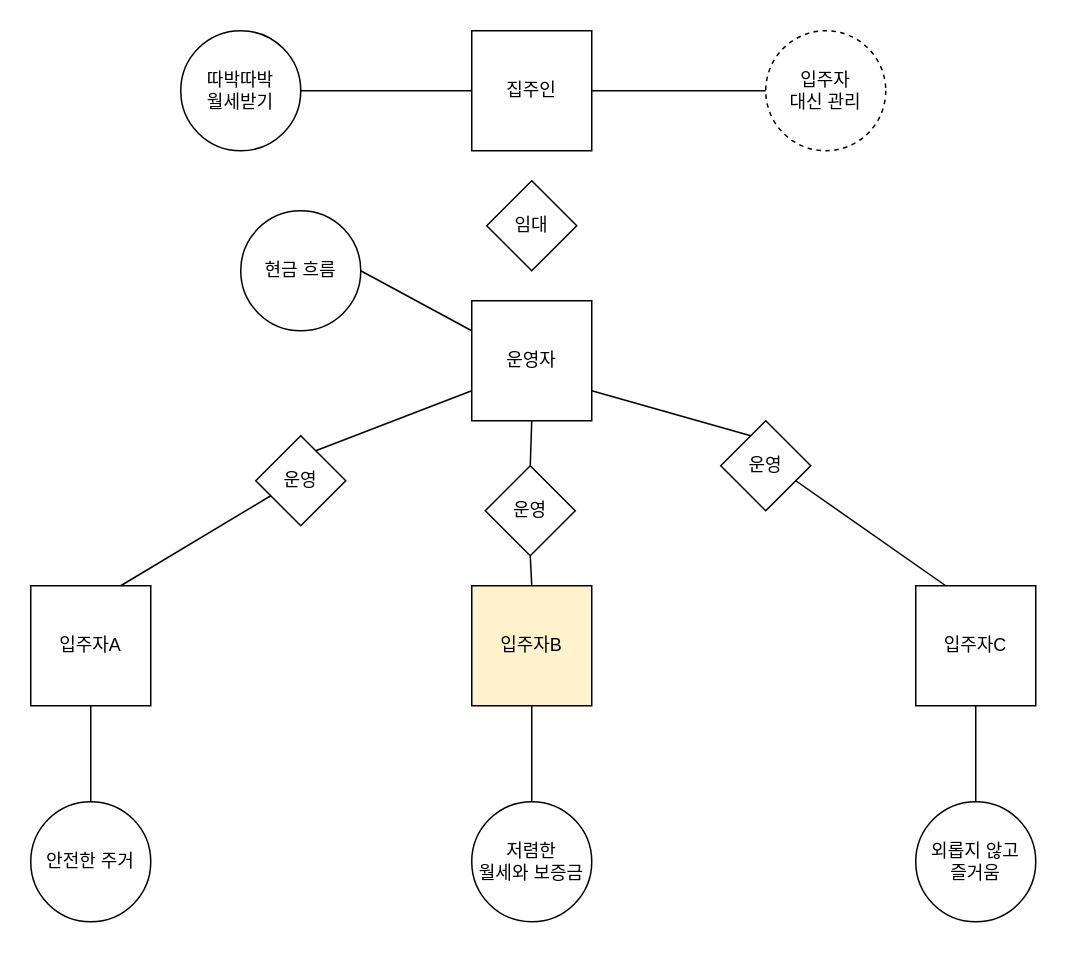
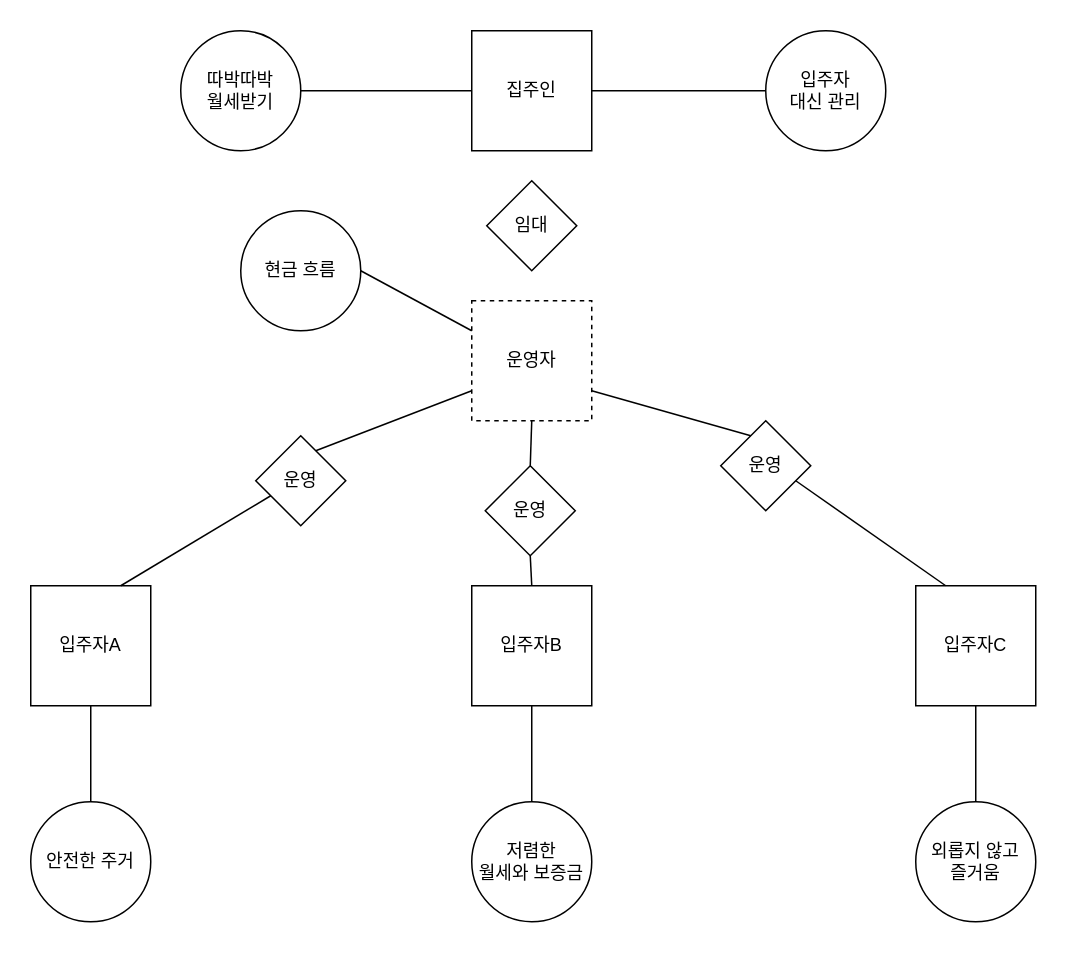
  <mxCell id="0" />
  <mxCell id="1" parent="0" />
- <mxCell id="2" value="운영자" style="whiteSpace=wrap;html=1;aspect=fixed;" vertex="1" parent="1"><mxGeometry x="314" y="200" width="80" height="80" as="geometry" /></mxCell>
+ <mxCell id="2" value="운영자" style="whiteSpace=wrap;html=1;aspect=fixed;dashed=1;" vertex="1" parent="1"><mxGeometry x="314" y="200" width="80" height="80" as="geometry" /></mxCell>
  <mxCell id="3" value="집주인" style="whiteSpace=wrap;html=1;aspect=fixed;" vertex="1" parent="1"><mxGeometry x="314" y="20" width="80" height="80" as="geometry" /></mxCell>
  <mxCell id="4" value="입주자A" style="whiteSpace=wrap;html=1;aspect=fixed;" vertex="1" parent="1"><mxGeometry x="20" y="390" width="80" height="80" as="geometry" /></mxCell>
- <mxCell id="5" value="입주자B" style="whiteSpace=wrap;html=1;aspect=fixed;fillColor=#fff2cc;" vertex="1" parent="1"><mxGeometry x="314" y="390" width="80" height="80" as="geometry" /></mxCell>
+ <mxCell id="5" value="입주자B" style="whiteSpace=wrap;html=1;aspect=fixed;" vertex="1" parent="1"><mxGeometry x="314" y="390" width="80" height="80" as="geometry" /></mxCell>
  <mxCell id="6" value="입주자C" style="whiteSpace=wrap;html=1;aspect=fixed;" vertex="1" parent="1"><mxGeometry x="610" y="390" width="80" height="80" as="geometry" /></mxCell>
  <mxCell id="7" value="" style="endArrow=none;html=1;exitX=0;exitY=0.75;exitDx=0;exitDy=0;entryX=0.75;entryY=0;entryDx=0;entryDy=0;startArrow=none;" edge="1" parent="1" source="23" target="4"><mxGeometry width="50" height="50" relative="1" as="geometry"><mxPoint x="330" y="290" as="sourcePoint" /><mxPoint x="250" y="310" as="targetPoint" /></mxGeometry></mxCell>
  <mxCell id="8" value="" style="endArrow=none;html=1;entryX=0.5;entryY=1;entryDx=0;entryDy=0;exitX=0.5;exitY=0;exitDx=0;exitDy=0;startArrow=none;" edge="1" parent="1" source="25" target="2"><mxGeometry width="50" height="50" relative="1" as="geometry"><mxPoint x="330" y="290" as="sourcePoint" /><mxPoint x="380" y="240" as="targetPoint" /></mxGeometry></mxCell>
  <mxCell id="9" value="" style="endArrow=none;html=1;entryX=0.25;entryY=0;entryDx=0;entryDy=0;exitX=1;exitY=0.75;exitDx=0;exitDy=0;startArrow=none;" edge="1" parent="1" source="27" target="6"><mxGeometry width="50" height="50" relative="1" as="geometry"><mxPoint x="330" y="290" as="sourcePoint" /><mxPoint x="380" y="240" as="targetPoint" /></mxGeometry></mxCell>
  <mxCell id="10" value="따박따박&lt;br&gt;월세받기" style="ellipse;whiteSpace=wrap;html=1;aspect=fixed;" vertex="1" parent="1"><mxGeometry x="120" y="20" width="80" height="80" as="geometry" /></mxCell>
- <mxCell id="11" value="입주자&lt;br&gt;대신 관리" style="ellipse;whiteSpace=wrap;html=1;aspect=fixed;dashed=1;" vertex="1" parent="1"><mxGeometry x="510" y="20" width="80" height="80" as="geometry" /></mxCell>
+ <mxCell id="11" value="입주자&lt;br&gt;대신 관리" style="ellipse;whiteSpace=wrap;html=1;aspect=fixed;" vertex="1" parent="1"><mxGeometry x="510" y="20" width="80" height="80" as="geometry" /></mxCell>
  <mxCell id="12" value="현금 흐름" style="ellipse;whiteSpace=wrap;html=1;aspect=fixed;" vertex="1" parent="1"><mxGeometry x="160" y="140" width="80" height="80" as="geometry" /></mxCell>
  <mxCell id="13" value="안전한 주거" style="ellipse;whiteSpace=wrap;html=1;aspect=fixed;" vertex="1" parent="1"><mxGeometry x="20" y="534" width="80" height="80" as="geometry" /></mxCell>
  <mxCell id="14" value="저렴한 &lt;br&gt;월세와 보증금" style="ellipse;whiteSpace=wrap;html=1;aspect=fixed;" vertex="1" parent="1"><mxGeometry x="314" y="534" width="80" height="80" as="geometry" /></mxCell>
  <mxCell id="15" value="외롭지 않고&lt;br&gt;즐거움" style="ellipse;whiteSpace=wrap;html=1;aspect=fixed;" vertex="1" parent="1"><mxGeometry x="610" y="534" width="80" height="80" as="geometry" /></mxCell>
  <mxCell id="16" value="" style="endArrow=none;html=1;exitX=0.5;exitY=0;exitDx=0;exitDy=0;" edge="1" parent="1" source="13"><mxGeometry width="50" height="50" relative="1" as="geometry"><mxPoint x="10" y="520" as="sourcePoint" /><mxPoint x="60" y="470" as="targetPoint" /></mxGeometry></mxCell>
  <mxCell id="17" value="" style="endArrow=none;html=1;entryX=0.5;entryY=1;entryDx=0;entryDy=0;exitX=0.5;exitY=0;exitDx=0;exitDy=0;" edge="1" parent="1" source="14" target="5"><mxGeometry width="50" height="50" relative="1" as="geometry"><mxPoint x="310" y="350" as="sourcePoint" /><mxPoint x="360" y="300" as="targetPoint" /></mxGeometry></mxCell>
  <mxCell id="18" value="" style="endArrow=none;html=1;entryX=0.5;entryY=1;entryDx=0;entryDy=0;exitX=0.5;exitY=0;exitDx=0;exitDy=0;" edge="1" parent="1" source="15" target="6"><mxGeometry width="50" height="50" relative="1" as="geometry"><mxPoint x="520" y="530" as="sourcePoint" /><mxPoint x="570" y="480" as="targetPoint" /></mxGeometry></mxCell>
  <mxCell id="19" value="" style="endArrow=none;html=1;entryX=0;entryY=0.25;entryDx=0;entryDy=0;exitX=1;exitY=0.5;exitDx=0;exitDy=0;" edge="1" parent="1" source="12" target="2"><mxGeometry width="50" height="50" relative="1" as="geometry"><mxPoint x="264" y="270" as="sourcePoint" /><mxPoint x="310" y="230" as="targetPoint" /></mxGeometry></mxCell>
  <mxCell id="20" value="" style="endArrow=none;html=1;entryX=0;entryY=0.5;entryDx=0;entryDy=0;exitX=1;exitY=0.5;exitDx=0;exitDy=0;" edge="1" parent="1" source="10" target="3"><mxGeometry width="50" height="50" relative="1" as="geometry"><mxPoint x="240" y="110" as="sourcePoint" /><mxPoint x="290" y="60" as="targetPoint" /></mxGeometry></mxCell>
  <mxCell id="21" value="" style="endArrow=none;html=1;entryX=0;entryY=0.5;entryDx=0;entryDy=0;exitX=1;exitY=0.5;exitDx=0;exitDy=0;" edge="1" parent="1" source="3" target="11"><mxGeometry width="50" height="50" relative="1" as="geometry"><mxPoint x="410" y="90" as="sourcePoint" /><mxPoint x="480" y="70" as="targetPoint" /></mxGeometry></mxCell>
  <mxCell id="22" value="임대" style="rhombus;whiteSpace=wrap;html=1;" vertex="1" parent="1"><mxGeometry x="324" y="120" width="60" height="60" as="geometry" /></mxCell>
  <mxCell id="23" value="운영" style="rhombus;whiteSpace=wrap;html=1;" vertex="1" parent="1"><mxGeometry x="170" y="290" width="60" height="60" as="geometry" /></mxCell>
  <mxCell id="24" value="" style="endArrow=none;html=1;exitX=0;exitY=0.75;exitDx=0;exitDy=0;entryX=0.75;entryY=0;entryDx=0;entryDy=0;" edge="1" parent="1" source="2" target="23"><mxGeometry width="50" height="50" relative="1" as="geometry"><mxPoint x="314" y="260" as="sourcePoint" /><mxPoint x="80" y="390" as="targetPoint" /></mxGeometry></mxCell>
  <mxCell id="25" value="운영" style="rhombus;whiteSpace=wrap;html=1;" vertex="1" parent="1"><mxGeometry x="323" y="310" width="60" height="60" as="geometry" /></mxCell>
  <mxCell id="26" value="" style="endArrow=none;html=1;entryX=0.5;entryY=1;entryDx=0;entryDy=0;exitX=0.5;exitY=0;exitDx=0;exitDy=0;" edge="1" parent="1" source="5" target="25"><mxGeometry width="50" height="50" relative="1" as="geometry"><mxPoint x="354" y="390" as="sourcePoint" /><mxPoint x="354" y="280" as="targetPoint" /></mxGeometry></mxCell>
  <mxCell id="27" value="운영" style="rhombus;whiteSpace=wrap;html=1;" vertex="1" parent="1"><mxGeometry x="480" y="280" width="60" height="60" as="geometry" /></mxCell>
  <mxCell id="28" value="" style="endArrow=none;html=1;entryX=0.25;entryY=0;entryDx=0;entryDy=0;exitX=1;exitY=0.75;exitDx=0;exitDy=0;" edge="1" parent="1" source="2" target="27"><mxGeometry width="50" height="50" relative="1" as="geometry"><mxPoint x="394" y="260" as="sourcePoint" /><mxPoint x="630" y="390" as="targetPoint" /></mxGeometry></mxCell>
